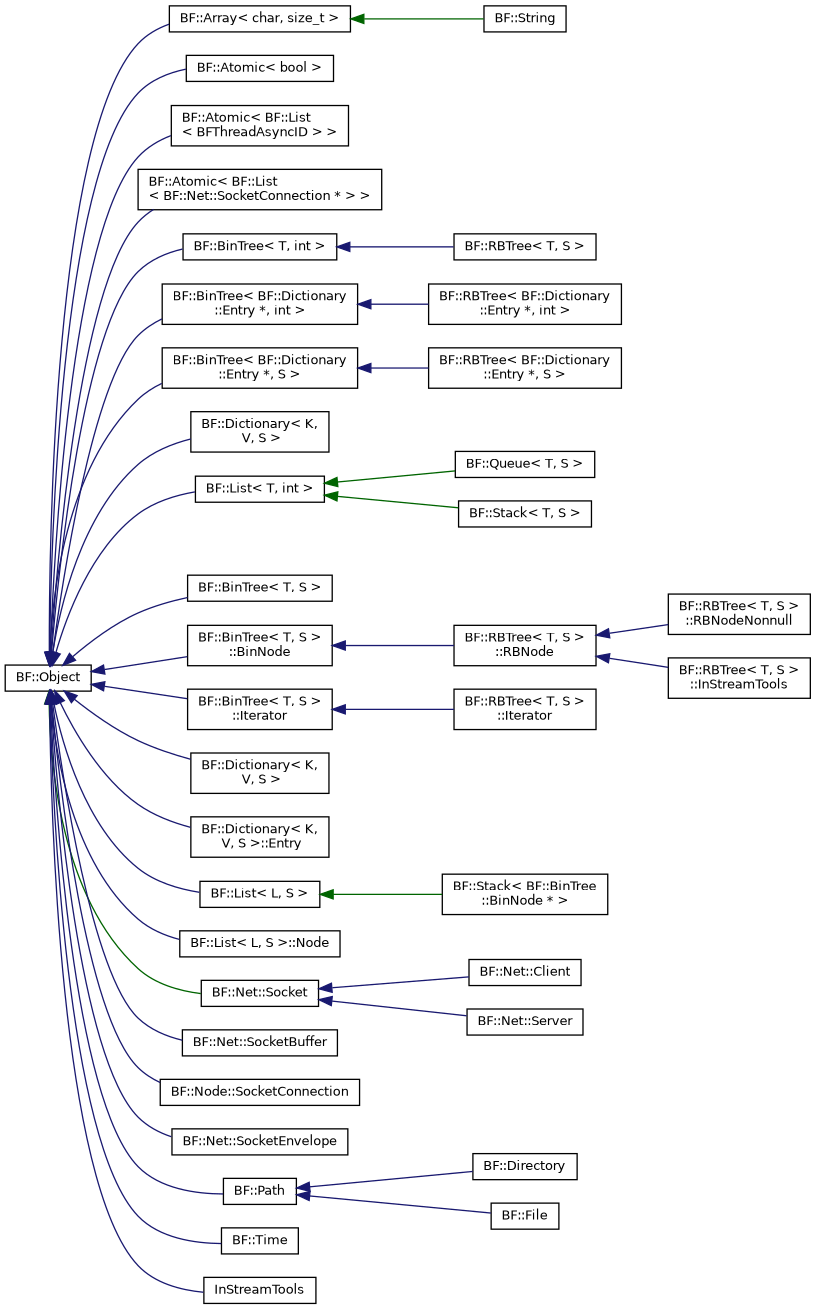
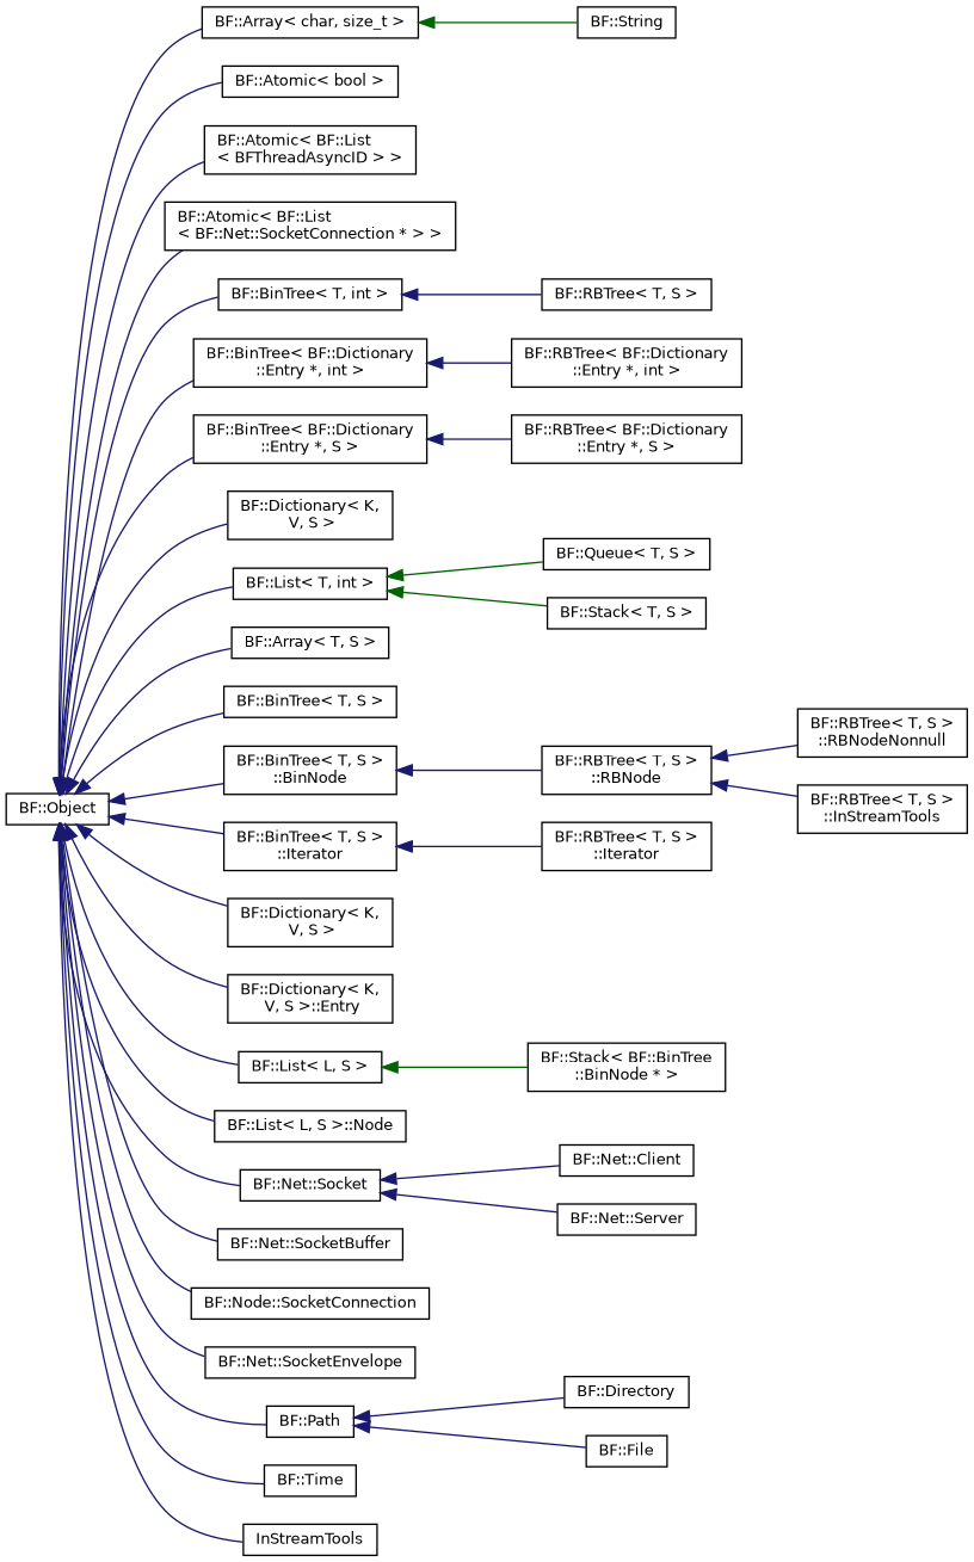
  digraph {
    rankdir=LR
    node [color=black fillcolor=white fontname=Helvetica fontsize=10 shape=record style=filled]
    edge [color=midnightblue dir=back fontname=Helvetica fontsize=10 labelfontname=Helvetica labelfontsize=10 style=solid]
    n1 [height=0.2 label="BF::Object" width=0.4]
    n2 [height=0.2 label="BF::Array\< char, size_t \>" width=0.4]
    n3 [height=0.2 label="BF::Atomic\< bool \>" width=0.4]
    n4 [height=0.2 label="BF::Atomic\< BF::List\l\< BFThreadAsyncID \> \>" width=0.4]
    n5 [height=0.2 label="BF::Atomic\< BF::List\l\< BF::Net::SocketConnection * \> \>" width=0.4]
    n6 [height=0.2 label="BF::BinTree\< T, int \>" width=0.4]
    n7 [height=0.2 label="BF::BinTree\< BF::Dictionary\l::Entry *, int \>" width=0.4]
    n8 [height=0.2 label="BF::BinTree\< BF::Dictionary\l::Entry *, S \>" width=0.4]
    n9 [height=0.2 label="BF::Dictionary\< K,\l V, S \>" width=0.4]
    n10 [height=0.2 label="BF::List\< T, int \>" width=0.4]
+   n11 [height=0.2 label="BF::Array\< T, S \>" width=0.4]
    n12 [height=0.2 label="BF::BinTree\< T, S \>" width=0.4]
    n13 [height=0.2 label="BF::BinTree\< T, S \>\l::BinNode" width=0.4]
    n14 [height=0.2 label="BF::BinTree\< T, S \>\l::Iterator" width=0.4]
    n15 [height=0.2 label="BF::Dictionary\< K,\l V, S \>" width=0.4]
    n16 [height=0.2 label="BF::Dictionary\< K,\l V, S \>::Entry" width=0.4]
    n17 [height=0.2 label="BF::List\< L, S \>" width=0.4]
    n18 [height=0.2 label="BF::List\< L, S \>::Node" width=0.4]
    n19 [height=0.2 label="BF::Net::Socket" width=0.4]
    n20 [height=0.2 label="BF::Net::SocketBuffer" width=0.4]
    n21 [height=0.2 label="BF::Node::SocketConnection" width=0.4]
    n22 [height=0.2 label="BF::Net::SocketEnvelope" width=0.4]
    n23 [height=0.2 label="BF::Path" width=0.4]
    n24 [height=0.2 label="BF::Time" width=0.4]
    n25 [height=0.2 label=InStreamTools width=0.4]
    n26 [height=0.2 label="BF::String" width=0.4]
    n27 [height=0.2 label="BF::RBTree\< T, S \>" width=0.4]
    n28 [height=0.2 label="BF::RBTree\< BF::Dictionary\l::Entry *, int \>" width=0.4]
    n29 [height=0.2 label="BF::RBTree\< BF::Dictionary\l::Entry *, S \>" width=0.4]
    n30 [height=0.2 label="BF::Queue\< T, S \>" width=0.4]
    n31 [height=0.2 label="BF::Stack\< T, S \>" width=0.4]
    n32 [height=0.2 label="BF::RBTree\< T, S \>\l::RBNode" width=0.4]
    n33 [height=0.2 label="BF::RBTree\< T, S \>\l::Iterator" width=0.4]
    n34 [height=0.2 label="BF::Stack\< BF::BinTree\l::BinNode * \>" width=0.4]
    n35 [height=0.2 label="BF::Net::Client" width=0.4]
    n36 [height=0.2 label="BF::Net::Server" width=0.4]
    n37 [height=0.2 label="BF::Directory" width=0.4]
    n38 [height=0.2 label="BF::File" width=0.4]
    n39 [height=0.2 label="BF::RBTree\< T, S \>\l::RBNodeNonnull" width=0.4]
    n40 [height=0.2 label="BF::RBTree\< T, S \>\l::InStreamTools" width=0.4]
    n1 -> n2
    n1 -> n3
    n1 -> n4
    n1 -> n5
    n1 -> n6
    n1 -> n7
    n1 -> n8
    n1 -> n9
    n1 -> n10
+   n1 -> n11
    n1 -> n12
    n1 -> n13
    n1 -> n14
    n1 -> n15
    n1 -> n16
    n1 -> n17
    n1 -> n18
-   n1 -> n19 [color=darkgreen]
+   n1 -> n19
    n1 -> n20
    n1 -> n21
    n1 -> n22
    n1 -> n23
    n1 -> n24
    n1 -> n25
    n2 -> n26 [color=darkgreen]
    n6 -> n27
    n7 -> n28
    n8 -> n29
    n10 -> n30 [color=darkgreen]
    n10 -> n31 [color=darkgreen]
    n13 -> n32
    n14 -> n33
    n17 -> n34 [color=darkgreen]
    n19 -> n35
    n19 -> n36
    n23 -> n37
    n23 -> n38
    n32 -> n39
    n32 -> n40
  }
